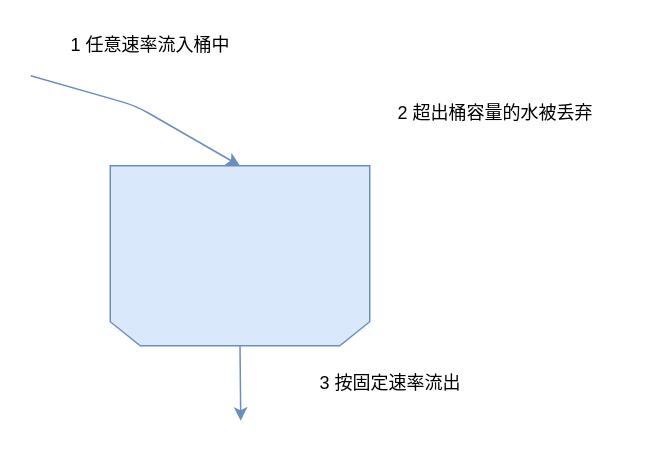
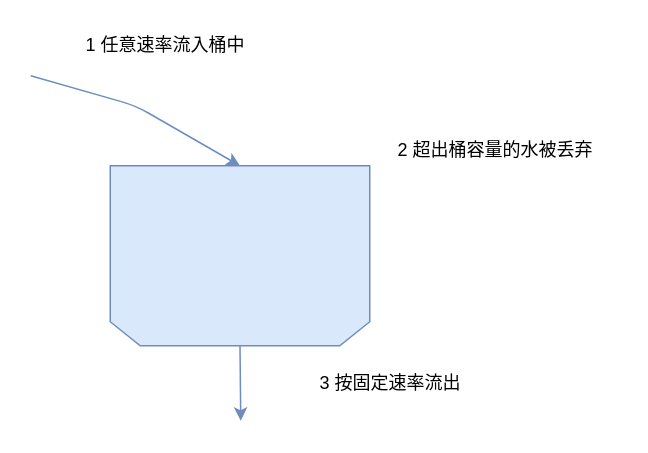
  <mxCell id="0" />
  <mxCell id="1" parent="0" />
  <mxCell id="2" value="" style="shape=loopLimit;whiteSpace=wrap;html=1;rotation=-180;fillColor=#dae8fc;strokeColor=#6c8ebf;" vertex="1" parent="1"><mxGeometry x="73" y="110" width="173" height="120" as="geometry" /></mxCell>
  <mxCell id="3" value="" style="endArrow=classic;html=1;entryX=0.5;entryY=1;entryDx=0;entryDy=0;fillColor=#dae8fc;strokeColor=#6c8ebf;" edge="1" parent="1" target="2"><mxGeometry width="50" height="50" relative="1" as="geometry"><mxPoint x="20" y="50" as="sourcePoint" /><mxPoint x="70" y="40" as="targetPoint" /><Array as="points"><mxPoint x="90" y="70" /></Array></mxGeometry></mxCell>
- <mxCell id="4" value="1 任意速率流入桶中" style="text;html=1;strokeColor=none;fillColor=none;align=center;verticalAlign=middle;whiteSpace=wrap;rounded=0;" vertex="1" parent="1"><mxGeometry x="40" y="20" width="120" height="20" as="geometry" /></mxCell>
+ <mxCell id="4" value="1 任意速率流入桶中" style="text;html=1;strokeColor=none;fillColor=none;align=center;verticalAlign=middle;whiteSpace=wrap;rounded=0;" vertex="1" parent="1"><mxGeometry x="50" y="20" width="120" height="20" as="geometry" /></mxCell>
  <mxCell id="5" value="" style="endArrow=classic;html=1;exitX=0.5;exitY=0;exitDx=0;exitDy=0;fillColor=#dae8fc;strokeColor=#6c8ebf;" edge="1" parent="1" source="2"><mxGeometry width="50" height="50" relative="1" as="geometry"><mxPoint x="190" y="320" as="sourcePoint" /><mxPoint x="160" y="280" as="targetPoint" /></mxGeometry></mxCell>
  <mxCell id="6" value="3 按固定速率流出" style="text;html=1;strokeColor=none;fillColor=none;align=center;verticalAlign=middle;whiteSpace=wrap;rounded=0;" vertex="1" parent="1"><mxGeometry x="200" y="245" width="120" height="20" as="geometry" /></mxCell>
- <mxCell id="7" value="&lt;span style=&quot;color: rgb(0 , 0 , 0) ; background-color: rgb(255 , 255 , 255)&quot;&gt;2 超出桶容量的水被丢弃&lt;/span&gt;" style="text;html=1;strokeColor=none;fillColor=none;align=center;verticalAlign=middle;whiteSpace=wrap;rounded=0;fontColor=#DAE8FC;" vertex="1" parent="1"><mxGeometry x="250" y="65" width="160" height="20" as="geometry" /></mxCell>
+ <mxCell id="7" value="&lt;span style=&quot;color: rgb(0 , 0 , 0) ; background-color: rgb(255 , 255 , 255)&quot;&gt;2 超出桶容量的水被丢弃&lt;/span&gt;" style="text;html=1;strokeColor=none;fillColor=none;align=center;verticalAlign=middle;whiteSpace=wrap;rounded=0;fontColor=#DAE8FC;" vertex="1" parent="1"><mxGeometry x="250" y="90" width="160" height="20" as="geometry" /></mxCell>
